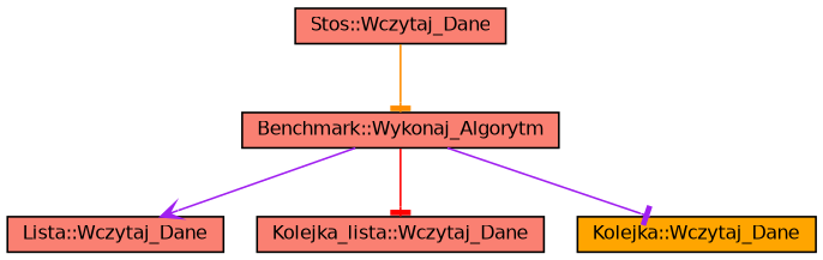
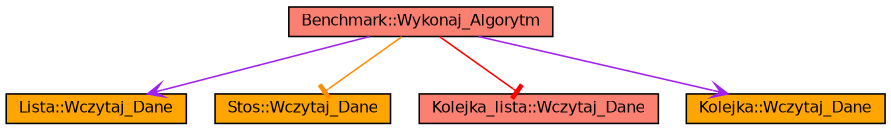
  digraph {
    rankdir=TB
    node [color=black fillcolor=salmon fontname=Helvetica fontsize=10 shape=record style=filled]
    edge [arrowhead=vee color=purple fontname=Helvetica fontsize=10 labelfontname=Helvetica labelfontsize=10 style=solid]
    n1 [fontcolor=black height=0.2 label="Benchmark::Wykonaj_Algorytm" width=0.4]
-   n2 [height=0.2 label="Lista::Wczytaj_Dane" width=0.4]
-   n3 [height=0.2 label="Stos::Wczytaj_Dane" width=0.4]
+   n2 [fillcolor=orange height=0.2 label="Lista::Wczytaj_Dane" width=0.4]
+   n3 [fillcolor=orange height=0.2 label="Stos::Wczytaj_Dane" width=0.4]
    n4 [height=0.2 label="Kolejka_lista::Wczytaj_Dane" width=0.4]
    n5 [fillcolor=orange height=0.2 label="Kolejka::Wczytaj_Dane" width=0.4]
    n1 -> n2
-   n3 -> n1 [arrowhead=tee color=darkorange]
+   n1 -> n3 [arrowhead=tee color=darkorange]
    n1 -> n4 [arrowhead=tee color=red]
-   n1 -> n5 [arrowhead=tee]
+   n1 -> n5
  }
